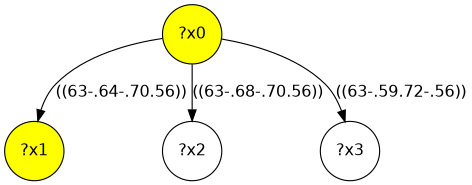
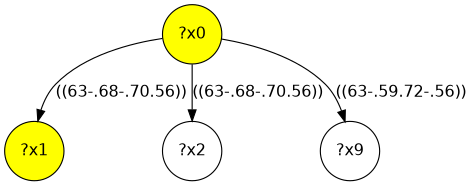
  digraph {
    fontname="DejaVu Sans"
    node [fontname="DejaVu Sans" shape=circle]
    edge [fontname="DejaVu Sans"]
    n1 [fillcolor=yellow label="?x0" style="filled,"]
    n2 [fillcolor=yellow label="?x1" style="filled,"]
    n3 [label="?x2"]
-   n4 [label="?x3"]
-   n1 -> n2 [label="((63-.64-.70.56))"]
+   n4 [label="?x9"]
+   n1 -> n2 [label="((63-.68-.70.56))"]
    n1 -> n3 [label="((63-.68-.70.56))"]
    n1 -> n4 [label="((63-.59.72-.56))"]
  }
